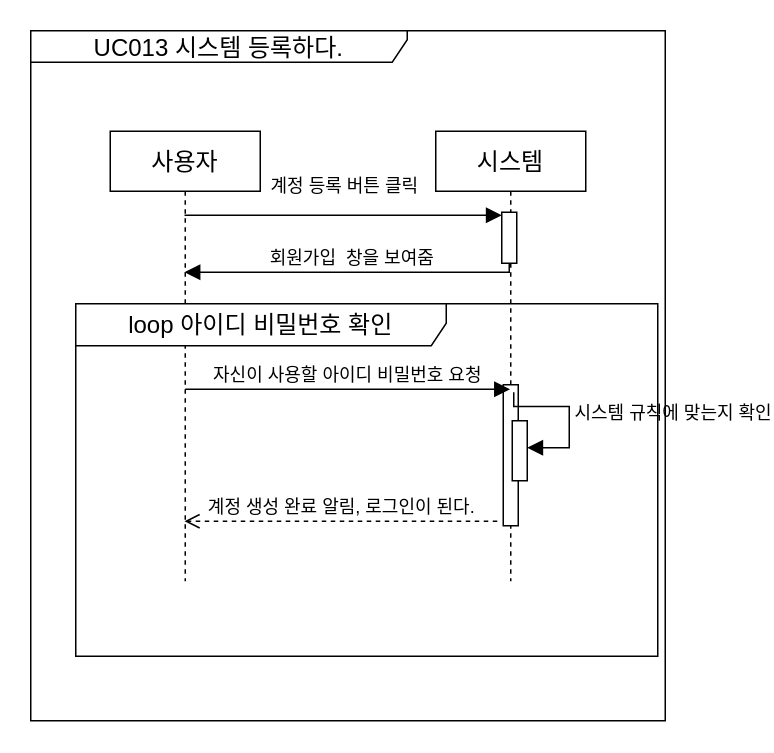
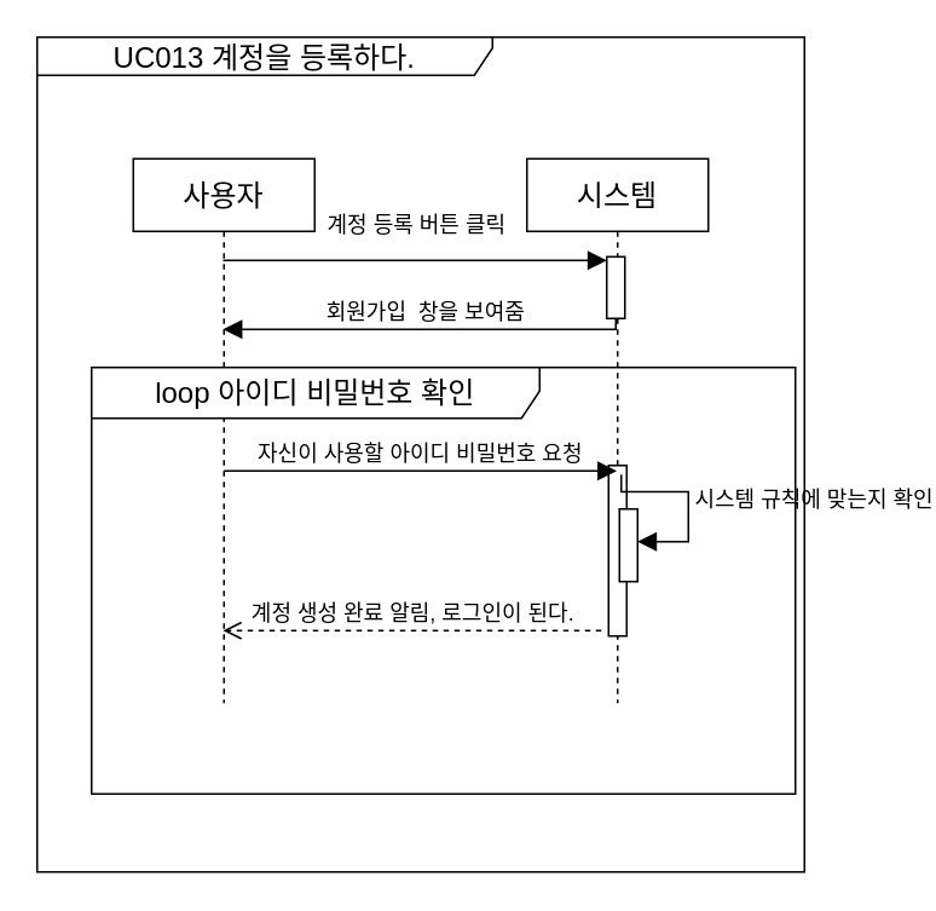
  <mxCell id="0" />
  <mxCell id="1" parent="0" />
  <mxCell id="2" value="사용자" style="shape=umlLifeline;perimeter=lifelinePerimeter;whiteSpace=wrap;html=1;container=1;dropTarget=0;collapsible=0;recursiveResize=0;outlineConnect=0;portConstraint=eastwest;newEdgeStyle={&quot;edgeStyle&quot;:&quot;elbowEdgeStyle&quot;,&quot;elbow&quot;:&quot;vertical&quot;,&quot;curved&quot;:0,&quot;rounded&quot;:0};fontSize=16;" parent="1" vertex="1"><mxGeometry x="73" y="87" width="100" height="300" as="geometry" /></mxCell>
  <mxCell id="3" value="시스템" style="shape=umlLifeline;perimeter=lifelinePerimeter;whiteSpace=wrap;html=1;container=1;dropTarget=0;collapsible=0;recursiveResize=0;outlineConnect=0;portConstraint=eastwest;newEdgeStyle={&quot;edgeStyle&quot;:&quot;elbowEdgeStyle&quot;,&quot;elbow&quot;:&quot;vertical&quot;,&quot;curved&quot;:0,&quot;rounded&quot;:0};fontSize=16;" parent="1" vertex="1"><mxGeometry x="290" y="87" width="100" height="300" as="geometry" /></mxCell>
  <mxCell id="4" value="" style="html=1;points=[];perimeter=orthogonalPerimeter;outlineConnect=0;targetShapes=umlLifeline;portConstraint=eastwest;newEdgeStyle={&quot;edgeStyle&quot;:&quot;elbowEdgeStyle&quot;,&quot;elbow&quot;:&quot;vertical&quot;,&quot;curved&quot;:0,&quot;rounded&quot;:0};fontSize=16;" parent="3" vertex="1"><mxGeometry x="44" y="54" width="10" height="34" as="geometry" /></mxCell>
  <mxCell id="5" value="" style="html=1;points=[];perimeter=orthogonalPerimeter;outlineConnect=0;targetShapes=umlLifeline;portConstraint=eastwest;newEdgeStyle={&quot;edgeStyle&quot;:&quot;elbowEdgeStyle&quot;,&quot;elbow&quot;:&quot;vertical&quot;,&quot;curved&quot;:0,&quot;rounded&quot;:0};fontSize=16;" parent="3" vertex="1"><mxGeometry x="45" y="169" width="10" height="94" as="geometry" /></mxCell>
  <mxCell id="6" value="" style="html=1;points=[];perimeter=orthogonalPerimeter;outlineConnect=0;targetShapes=umlLifeline;portConstraint=eastwest;newEdgeStyle={&quot;edgeStyle&quot;:&quot;elbowEdgeStyle&quot;,&quot;elbow&quot;:&quot;vertical&quot;,&quot;curved&quot;:0,&quot;rounded&quot;:0};fontSize=16;" parent="3" vertex="1"><mxGeometry x="51" y="193" width="10" height="40" as="geometry" /></mxCell>
  <mxCell id="7" value="시스템 규칙에 맞는지 확인" style="html=1;align=left;spacingLeft=2;endArrow=block;rounded=0;edgeStyle=orthogonalEdgeStyle;curved=0;rounded=0;fontSize=12;startSize=8;endSize=8;" parent="3" edge="1"><mxGeometry relative="1" as="geometry"><mxPoint x="52" y="174" as="sourcePoint" /><Array as="points"><mxPoint x="89" y="183.5" /></Array><mxPoint x="61" y="211" as="targetPoint" /></mxGeometry></mxCell>
  <mxCell id="8" value="계정 등록 버튼 클릭" style="html=1;verticalAlign=bottom;endArrow=block;edgeStyle=elbowEdgeStyle;elbow=vertical;curved=0;rounded=0;fontSize=12;startSize=8;endSize=8;" parent="1" edge="1"><mxGeometry y="10" relative="1" as="geometry"><mxPoint x="122.5" y="143" as="sourcePoint" /><mxPoint x="334" y="143" as="targetPoint" /><mxPoint as="offset" /></mxGeometry></mxCell>
  <mxCell id="9" value="회원가입&amp;nbsp; 창을 보여줌" style="html=1;verticalAlign=bottom;endArrow=block;edgeStyle=elbowEdgeStyle;elbow=vertical;curved=0;rounded=0;fontSize=12;startSize=8;endSize=8;" parent="1" source="4" target="2" edge="1"><mxGeometry width="80" relative="1" as="geometry"><mxPoint x="248" y="337" as="sourcePoint" /><mxPoint x="328" y="337" as="targetPoint" /><Array as="points"><mxPoint x="290" y="181" /></Array></mxGeometry></mxCell>
  <mxCell id="10" value="자신이 사용할 아이디 비밀번호 요청" style="html=1;verticalAlign=bottom;endArrow=block;edgeStyle=elbowEdgeStyle;elbow=vertical;curved=0;rounded=0;fontSize=12;startSize=8;endSize=8;" parent="1" edge="1"><mxGeometry relative="1" as="geometry"><mxPoint x="123" y="259" as="sourcePoint" /><mxPoint x="339.5" y="259" as="targetPoint" /></mxGeometry></mxCell>
  <mxCell id="11" value="loop 아이디 비밀번호 확인" style="shape=umlFrame;whiteSpace=wrap;html=1;pointerEvents=0;fontSize=16;width=247;height=28;" parent="1" vertex="1"><mxGeometry x="50" y="202" width="388" height="235" as="geometry" /></mxCell>
  <mxCell id="12" value="계정 생성 완료 알림, 로그인이 된다." style="html=1;verticalAlign=bottom;endArrow=open;dashed=1;endSize=8;edgeStyle=elbowEdgeStyle;elbow=vertical;curved=0;rounded=0;fontSize=12;" parent="1" target="2" edge="1"><mxGeometry relative="1" as="geometry"><mxPoint x="331" y="347" as="sourcePoint" /><mxPoint x="251" y="347" as="targetPoint" /></mxGeometry></mxCell>
- <mxCell id="13" value="UC013 시스템 등록하다." style="shape=umlFrame;whiteSpace=wrap;html=1;pointerEvents=0;fontSize=16;width=251;height=21;" vertex="1" parent="1"><mxGeometry x="20" y="20" width="423" height="460" as="geometry" /></mxCell>
+ <mxCell id="13" value="UC013 계정을 등록하다." style="shape=umlFrame;whiteSpace=wrap;html=1;pointerEvents=0;fontSize=16;width=251;height=21;" vertex="1" parent="1"><mxGeometry x="20" y="20" width="423" height="460" as="geometry" /></mxCell>
